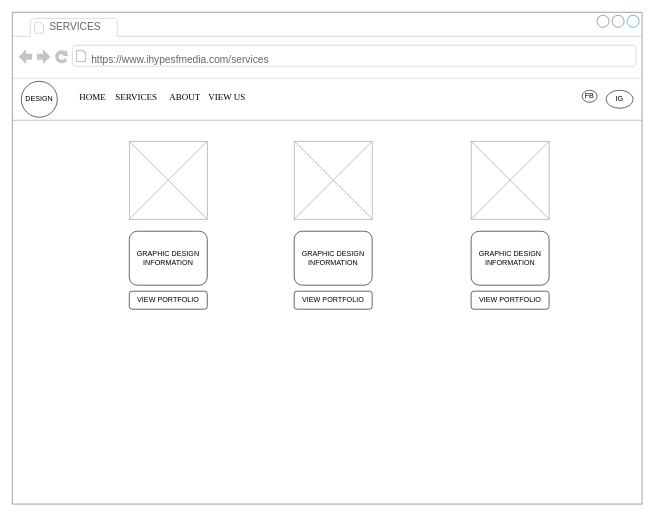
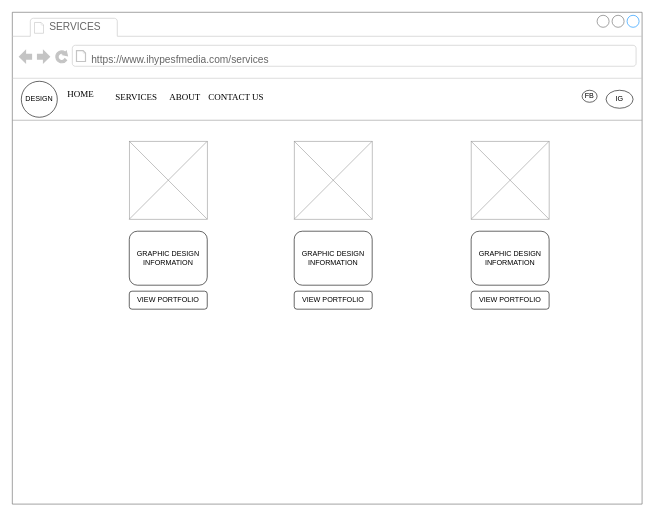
  <mxCell id="0" />
  <mxCell id="1" parent="0" />
  <mxCell id="2" value="" style="strokeWidth=1;shadow=0;dashed=0;align=center;html=1;shape=mxgraph.mockup.containers.browserWindow;rSize=0;strokeColor=#666666;mainText=,;recursiveResize=0;rounded=0;labelBackgroundColor=none;fontFamily=Verdana;fontSize=12" parent="1" vertex="1"><mxGeometry x="20" y="20" width="1050" height="820" as="geometry" /></mxCell>
  <mxCell id="3" value="SERVICES&amp;nbsp;" style="strokeWidth=1;shadow=0;dashed=0;align=center;html=1;shape=mxgraph.mockup.containers.anchor;fontSize=17;fontColor=#666666;align=left;" parent="2" vertex="1"><mxGeometry x="60" y="12" width="110" height="26" as="geometry" /></mxCell>
  <mxCell id="4" value="https://www.ihypesfmedia.com/services" style="strokeWidth=1;shadow=0;dashed=0;align=center;html=1;shape=mxgraph.mockup.containers.anchor;rSize=0;fontSize=17;fontColor=#666666;align=left;" parent="2" vertex="1"><mxGeometry x="130" y="60" width="425" height="40" as="geometry" /></mxCell>
  <mxCell id="5" value="" style="verticalLabelPosition=bottom;shadow=0;dashed=0;align=center;html=1;verticalAlign=top;strokeWidth=1;shape=mxgraph.mockup.markup.line;strokeColor=#999999;rounded=0;labelBackgroundColor=none;fillColor=#ffffff;fontFamily=Verdana;fontSize=12;fontColor=#000000;" parent="2" vertex="1"><mxGeometry y="170" width="1050" height="20" as="geometry" /></mxCell>
  <mxCell id="6" value="" style="verticalLabelPosition=bottom;shadow=0;dashed=0;align=center;html=1;verticalAlign=top;strokeWidth=1;shape=mxgraph.mockup.graphics.simpleIcon;strokeColor=#999999;fillColor=#ffffff;rounded=0;labelBackgroundColor=none;fontFamily=Verdana;fontSize=12;fontColor=#000000;" parent="2" vertex="1"><mxGeometry x="195" y="215" width="130" height="130" as="geometry" /></mxCell>
- <mxCell id="7" value="HOME" style="text;html=1;points=[];align=left;verticalAlign=top;spacingTop=-4;fontSize=15;fontFamily=Verdana" parent="2" vertex="1"><mxGeometry x="110" y="130" width="60" height="30" as="geometry" /></mxCell>
+ <mxCell id="7" value="HOME" style="text;html=1;points=[];align=left;verticalAlign=top;spacingTop=-4;fontSize=15;fontFamily=Verdana" parent="2" vertex="1"><mxGeometry x="90" y="125" width="60" height="30" as="geometry" /></mxCell>
  <mxCell id="8" value="SERVICES" style="text;html=1;points=[];align=left;verticalAlign=top;spacingTop=-4;fontSize=15;fontFamily=Verdana" parent="2" vertex="1"><mxGeometry x="170" y="130" width="80" height="30" as="geometry" /></mxCell>
  <mxCell id="9" value="ABOUT" style="text;html=1;points=[];align=left;verticalAlign=top;spacingTop=-4;fontSize=15;fontFamily=Verdana" parent="2" vertex="1"><mxGeometry x="260" y="130" width="80" height="30" as="geometry" /></mxCell>
- <mxCell id="10" value="VIEW US" style="text;html=1;points=[];align=left;verticalAlign=top;spacingTop=-4;fontSize=15;fontFamily=Verdana" parent="2" vertex="1"><mxGeometry x="325" y="130" width="80" height="30" as="geometry" /></mxCell>
+ <mxCell id="10" value="CONTACT US" style="text;html=1;points=[];align=left;verticalAlign=top;spacingTop=-4;fontSize=15;fontFamily=Verdana" parent="2" vertex="1"><mxGeometry x="325" y="130" width="80" height="30" as="geometry" /></mxCell>
  <mxCell id="11" value="DESIGN" style="ellipse;whiteSpace=wrap;html=1;aspect=fixed;" parent="2" vertex="1"><mxGeometry x="15" y="115" width="60" height="60" as="geometry" /></mxCell>
  <mxCell id="12" value="IG" style="ellipse;whiteSpace=wrap;html=1;aspect=fixed;" parent="2" vertex="1"><mxGeometry x="990" y="130" width="45" height="30" as="geometry" /></mxCell>
  <mxCell id="13" value="FB" style="ellipse;whiteSpace=wrap;html=1;aspect=fixed;" parent="2" vertex="1"><mxGeometry x="950" y="130" width="25" height="20" as="geometry" /></mxCell>
  <mxCell id="14" value="" style="verticalLabelPosition=bottom;shadow=0;dashed=0;align=center;html=1;verticalAlign=top;strokeWidth=1;shape=mxgraph.mockup.graphics.simpleIcon;strokeColor=#999999;fillColor=#ffffff;rounded=0;labelBackgroundColor=none;fontFamily=Verdana;fontSize=12;fontColor=#000000;" parent="2" vertex="1"><mxGeometry x="470" y="215" width="130" height="130" as="geometry" /></mxCell>
  <mxCell id="15" value="" style="verticalLabelPosition=bottom;shadow=0;dashed=0;align=center;html=1;verticalAlign=top;strokeWidth=1;shape=mxgraph.mockup.graphics.simpleIcon;strokeColor=#999999;fillColor=#ffffff;rounded=0;labelBackgroundColor=none;fontFamily=Verdana;fontSize=12;fontColor=#000000;" parent="2" vertex="1"><mxGeometry x="765" y="215" width="130" height="130" as="geometry" /></mxCell>
  <mxCell id="16" value="GRAPHIC DESIGN INFORMATION" style="rounded=1;whiteSpace=wrap;html=1;" parent="2" vertex="1"><mxGeometry x="195" y="365" width="130" height="90" as="geometry" /></mxCell>
  <mxCell id="17" value="GRAPHIC DESIGN INFORMATION" style="rounded=1;whiteSpace=wrap;html=1;" parent="2" vertex="1"><mxGeometry x="470" y="365" width="130" height="90" as="geometry" /></mxCell>
  <mxCell id="18" value="GRAPHIC DESIGN INFORMATION" style="rounded=1;whiteSpace=wrap;html=1;" parent="2" vertex="1"><mxGeometry x="765" y="365" width="130" height="90" as="geometry" /></mxCell>
  <mxCell id="19" value="VIEW PORTFOLIO" style="rounded=1;whiteSpace=wrap;html=1;" parent="2" vertex="1"><mxGeometry x="195" y="465" width="130" height="30" as="geometry" /></mxCell>
  <mxCell id="20" value="VIEW PORTFOLIO" style="rounded=1;whiteSpace=wrap;html=1;" parent="2" vertex="1"><mxGeometry x="470" y="465" width="130" height="30" as="geometry" /></mxCell>
  <mxCell id="21" value="VIEW PORTFOLIO" style="rounded=1;whiteSpace=wrap;html=1;" parent="2" vertex="1"><mxGeometry x="765" y="465" width="130" height="30" as="geometry" /></mxCell>
